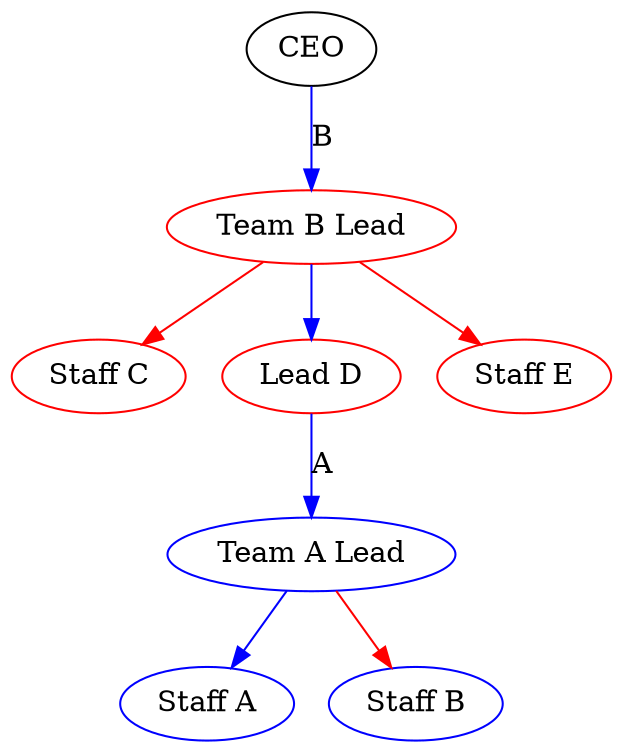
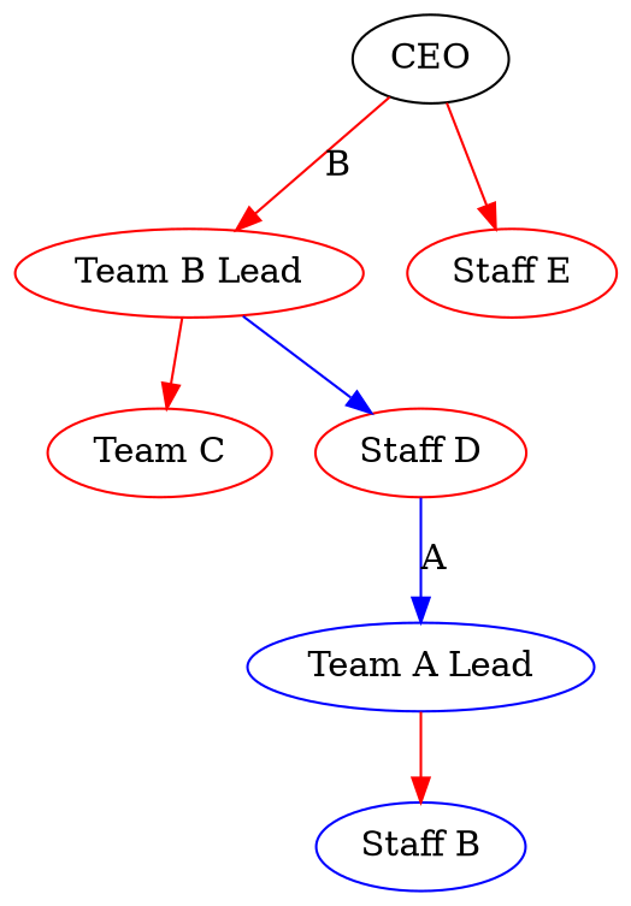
  digraph {
    node [color=red]
    edge [color=red]
    n1 [color=black label=CEO]
    n2 [label="Team B Lead"]
    n3 [color=blue label="Team A Lead"]
-   n4 [color=blue label="Staff A"]
    n5 [color=blue label="Staff B"]
-   n6 [label="Staff C"]
-   n7 [label="Lead D"]
+   n6 [label="Team C"]
+   n7 [label="Staff D"]
    n8 [label="Staff E"]
-   n1 -> n2 [color=blue label=B]
+   n1 -> n2 [label=B]
    n2 -> n6
    n2 -> n7 [color=blue]
-   n2 -> n8
-   n3 -> n4 [color=blue]
+   n1 -> n8
    n3 -> n5
    n7 -> n3 [color=blue label=A]
  }
